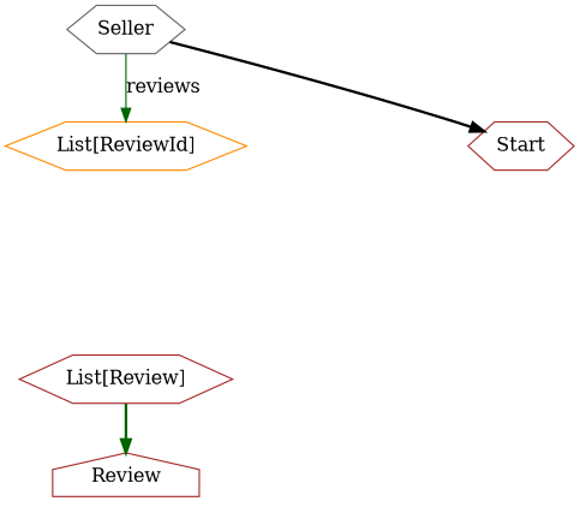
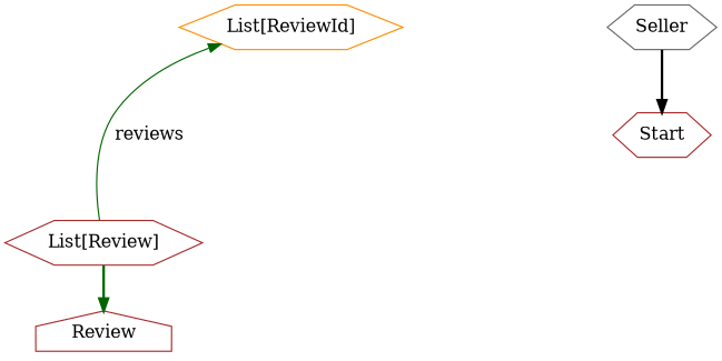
  digraph {
    node [group=middle]
    edge [style=invis]
    n1 [color=darkorange label="List[ReviewId]" shape=hexagon]
    n2 [group=lower label=ReviewId style=invis]
    n3 [label="List[F[Review]]" style=invis]
    n4 [group=lower label="F[Review]" style=invis]
    n5 [group=lower label="F[List[Review]]" style=invis]
    n6 [color=brown label="List[Review]" shape=hexagon]
    n7 [color=brown label=Review shape=house group=""]
    Start [color=brown shape=hexagon group=""]
    Seller [color=gray40 shape=hexagon]
    subgraph sub_1 {
      rank=same
      n1
      n2
    }
    subgraph sub_2 {
      rank=same
      n3
      n4
    }
    subgraph sub_3 {
      rank=same
      n5
      n6
    }
    n1 -> n2 [dir=back label=lift]
    n1 -> n3 [label="loadReview.lift"]
    n2 -> n4 [label=loadReview]
    n3 -> n4 [dir=back label=lift]
    n3 -> n5 [label=flip]
    n3 -> n6
    n6 -> n5
    n6 -> n7 [color=darkgreen style=bold]
-   Seller -> n1 [color=darkgreen label=reviews style=solid]
+   n6 -> n1 [color=darkgreen label=reviews style=solid]
    Seller -> Start [color=black style=bold]
  }
